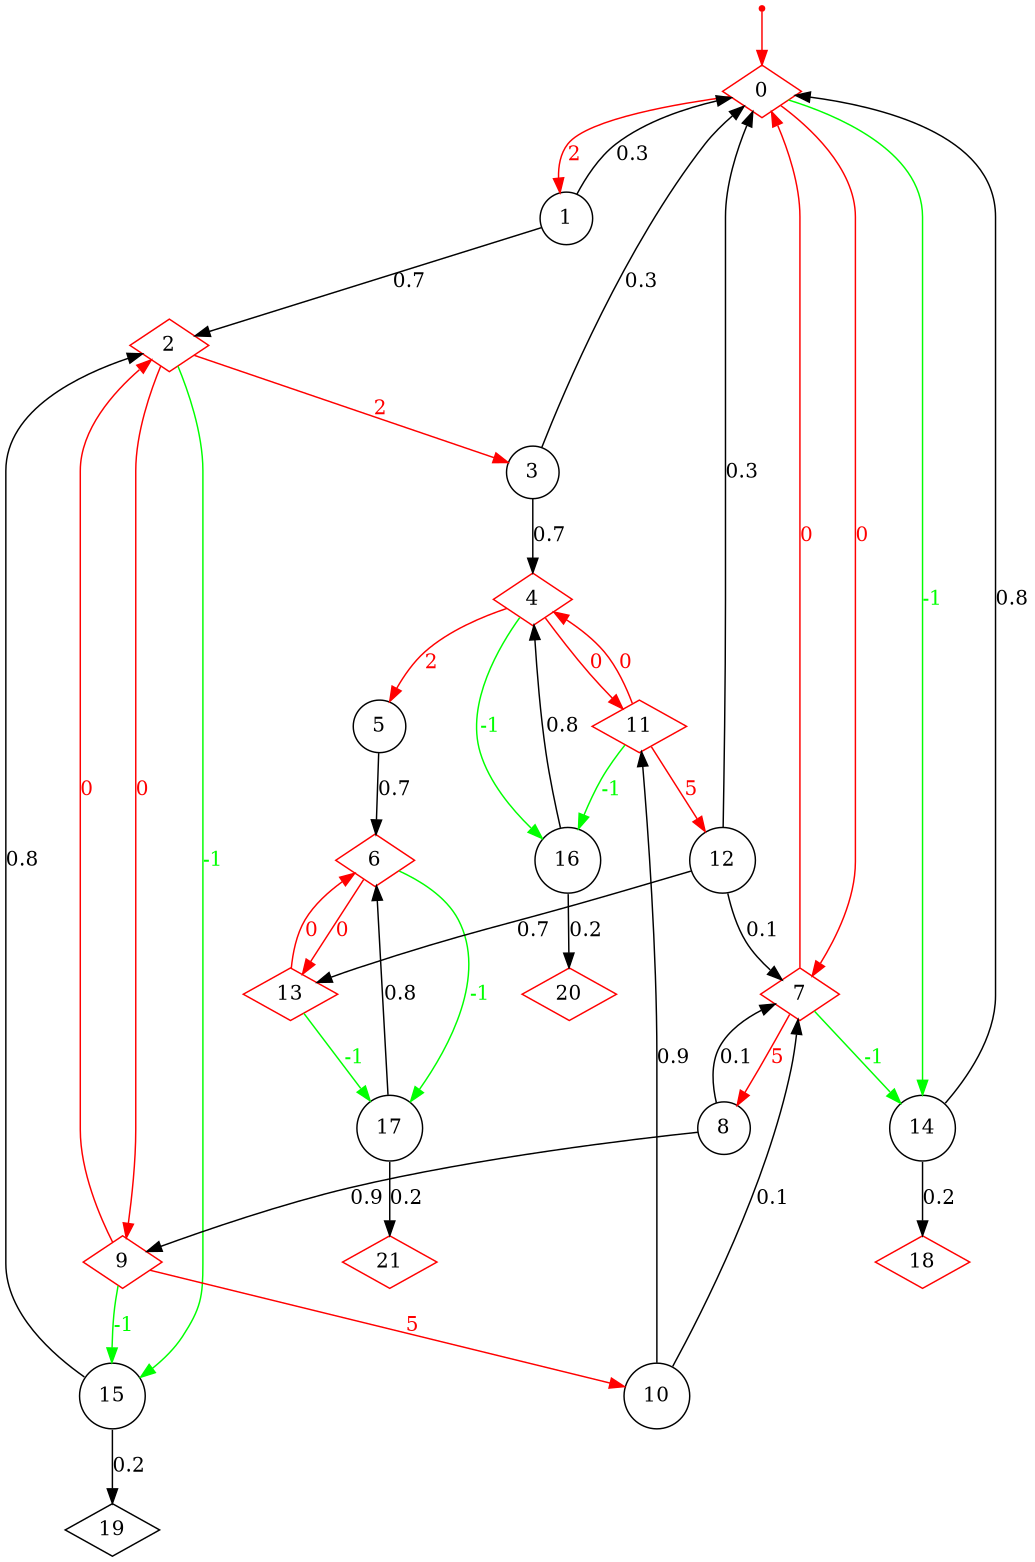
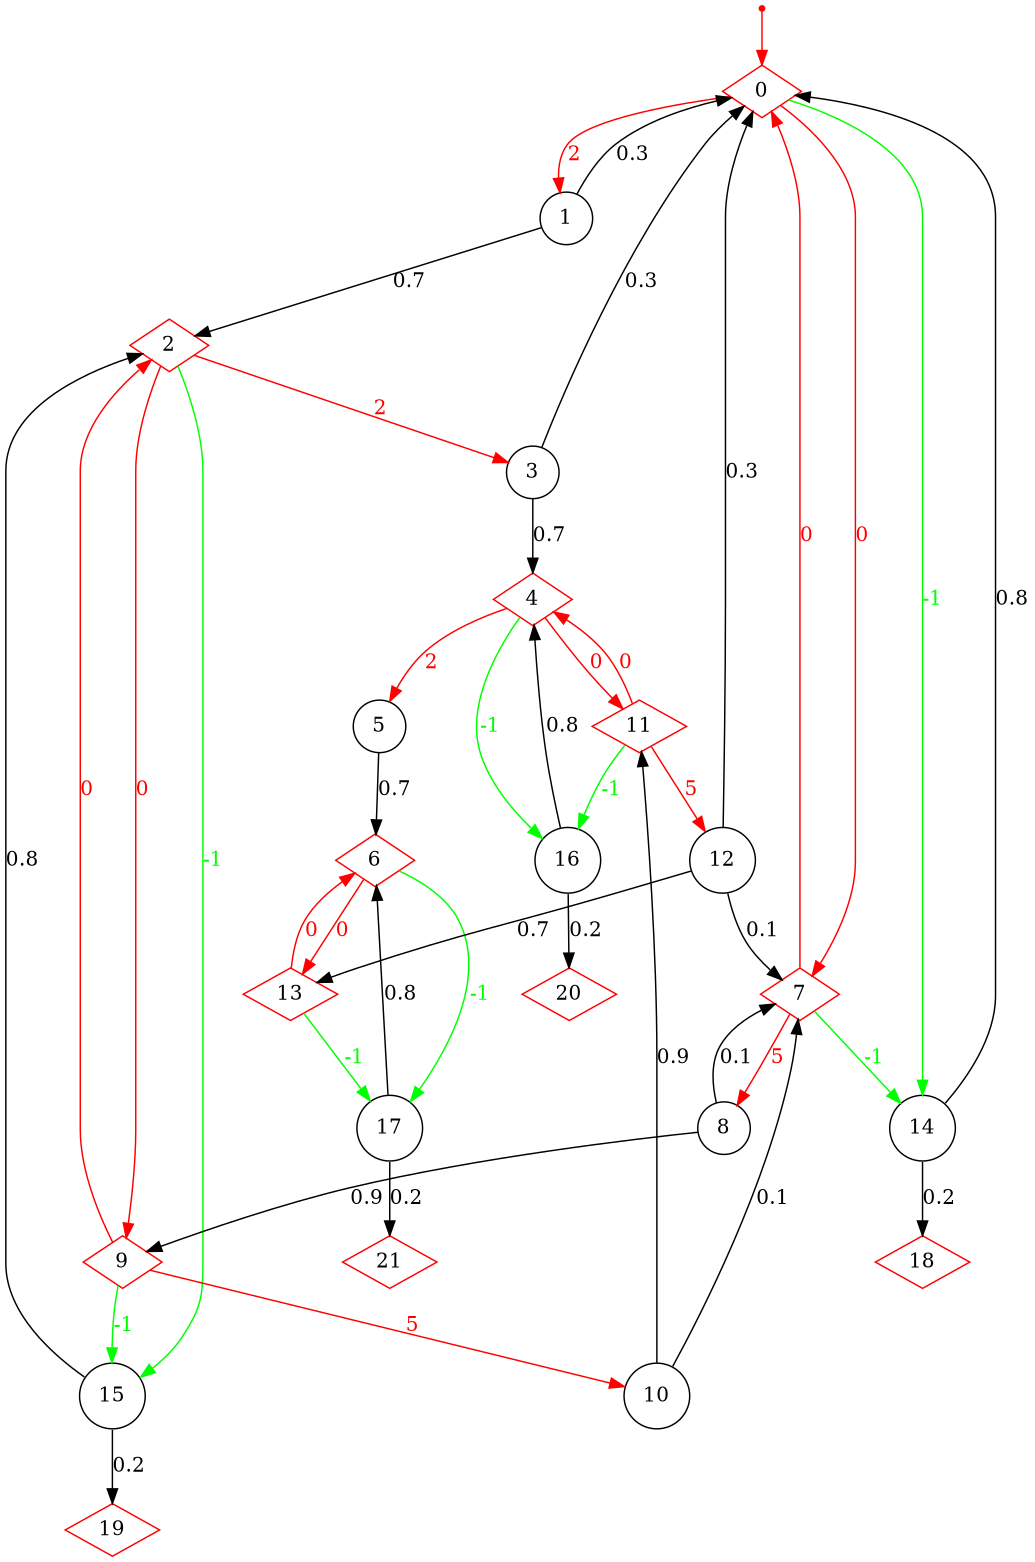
  digraph {
    fontname="DejaVu Serif"
    node [color=red fontname="DejaVu Serif" shape=diamond]
    edge [color=black fontcolor=black fontname="DejaVu Serif"]
    n1 [label=0]
    n2 [color=black label=1 shape=circle]
    n3 [label=7]
    n4 [color=black label=14 shape=circle]
    n5 [label=2]
    n6 [color=black label=8 shape=circle]
    n7 [label=18]
    "0i" [shape=point]
    n9 [color=black label=3 shape=circle]
    n10 [label=9]
    n11 [color=black label=15 shape=circle]
    n12 [label=4]
    n13 [color=black label=10 shape=circle]
-   n14 [color=black label=19]
+   n14 [label=19]
    n15 [color=black label=16 shape=circle]
    n16 [color=black label=5 shape=circle]
    n17 [label=11]
    n18 [label=20]
    n19 [label=6]
    n20 [color=black label=12 shape=circle]
    n21 [color=black label=17 shape=circle]
    n22 [label=13]
    n23 [label=21]
    n1 -> n2 [color=red fontcolor=red label=2]
    n1 -> n3 [color=red fontcolor=red label=0]
    n1 -> n4 [color=green fontcolor=green label=-1]
    n2 -> n1 [label=0.3]
    n2 -> n5 [label=0.7]
    n3 -> n1 [color=red fontcolor=red label=0]
    n3 -> n4 [color=green fontcolor=green label=-1]
    n3 -> n6 [color=red fontcolor=red label=5]
    n4 -> n1 [label=0.8]
    n4 -> n7 [label=0.2]
    n5 -> n9 [color=red fontcolor=red label=2]
    n5 -> n10 [color=red fontcolor=red label=0]
    n5 -> n11 [color=green fontcolor=green label=-1]
    n6 -> n3 [label=0.1]
    n6 -> n10 [label=0.9]
    "0i" -> n1 [color=red fontcolor=""]
    n9 -> n1 [label=0.3]
    n9 -> n12 [label=0.7]
    n10 -> n5 [color=red fontcolor=red label=0]
    n10 -> n11 [color=green fontcolor=green label=-1]
    n10 -> n13 [color=red fontcolor=red label=5]
    n11 -> n5 [label=0.8]
    n11 -> n14 [label=0.2]
    n12 -> n15 [color=green fontcolor=green label=-1]
    n12 -> n16 [color=red fontcolor=red label=2]
    n12 -> n17 [color=red fontcolor=red label=0]
    n13 -> n3 [label=0.1]
    n13 -> n17 [label=0.9]
    n15 -> n12 [label=0.8]
    n15 -> n18 [label=0.2]
    n16 -> n19 [label=0.7]
    n17 -> n12 [color=red fontcolor=red label=0]
    n17 -> n15 [color=green fontcolor=green label=-1]
    n17 -> n20 [color=red fontcolor=red label=5]
    n19 -> n21 [color=green fontcolor=green label=-1]
    n19 -> n22 [color=red fontcolor=red label=0]
    n20 -> n1 [label=0.3]
    n20 -> n3 [label=0.1]
    n20 -> n22 [label=0.7]
    n21 -> n19 [label=0.8]
    n21 -> n23 [label=0.2]
    n22 -> n19 [color=red fontcolor=red label=0]
    n22 -> n21 [color=green fontcolor=green label=-1]
  }
